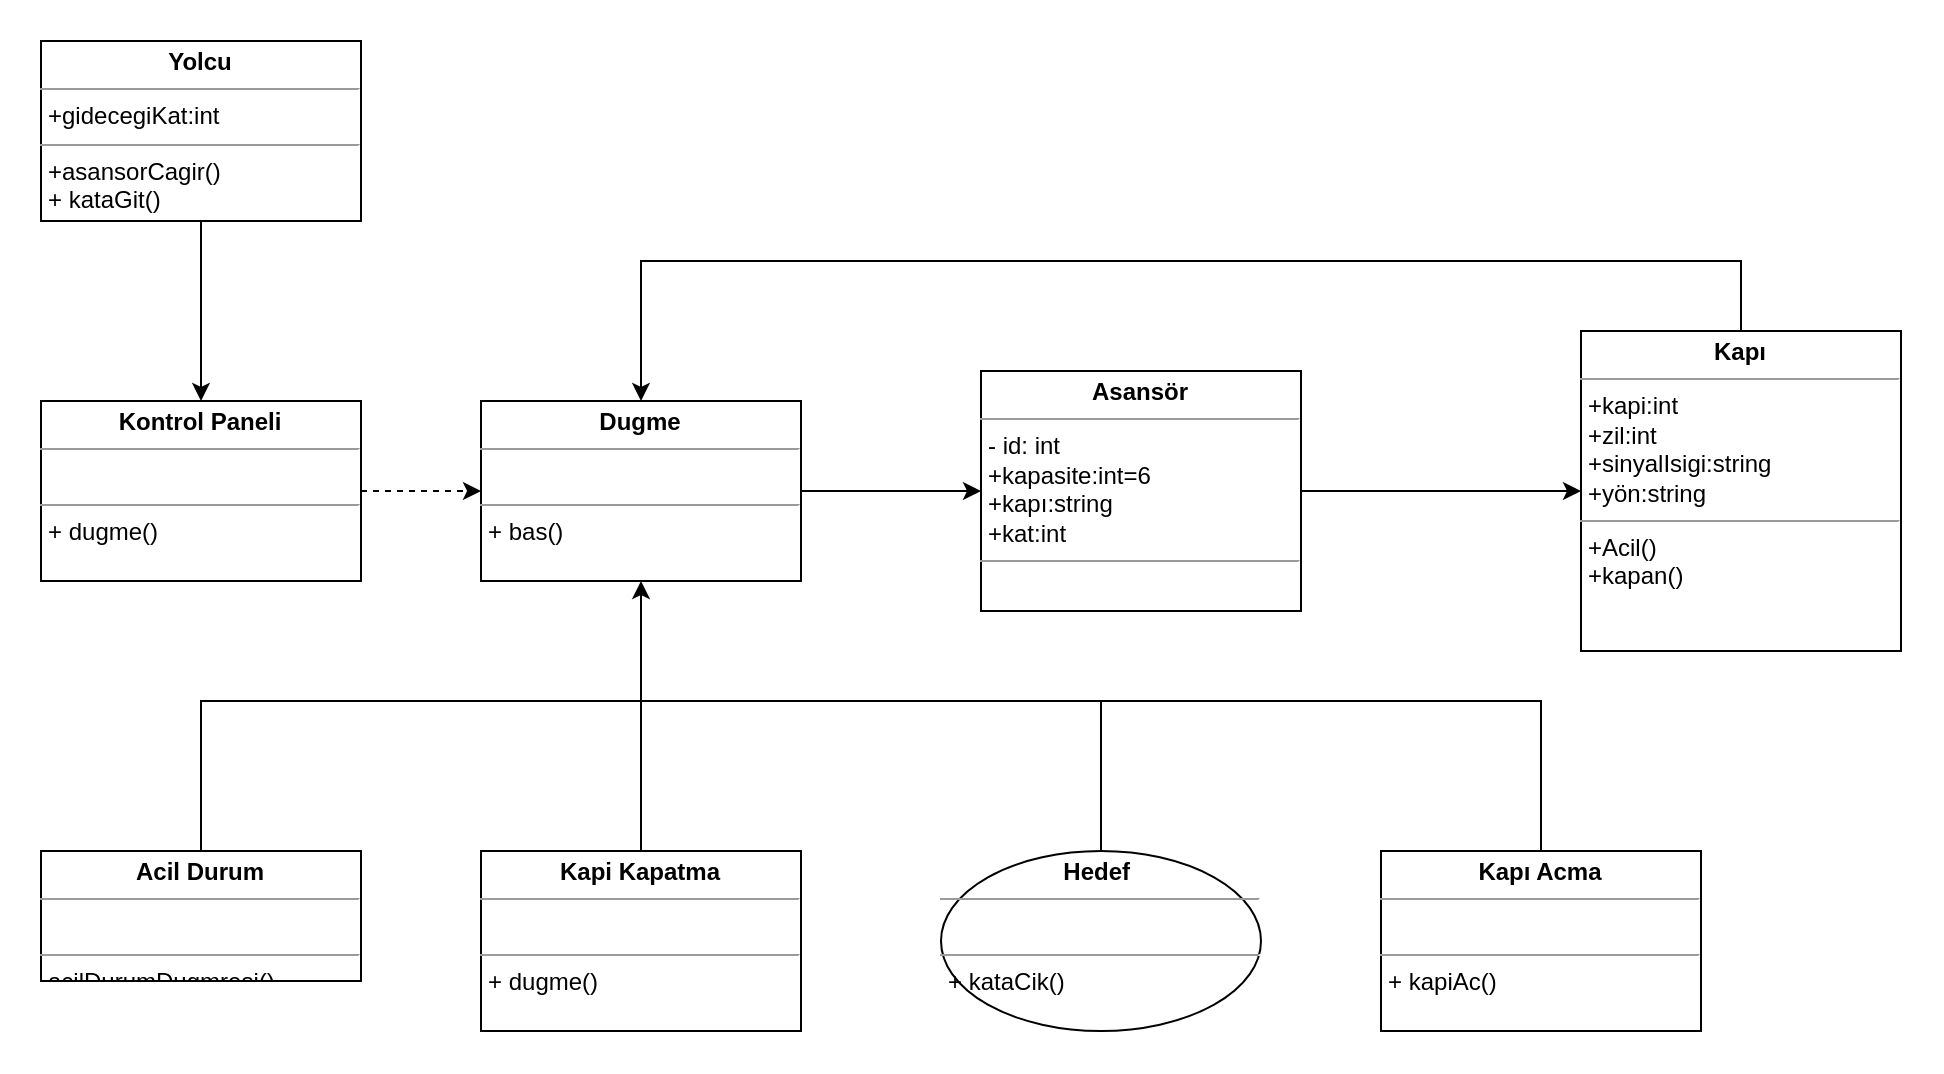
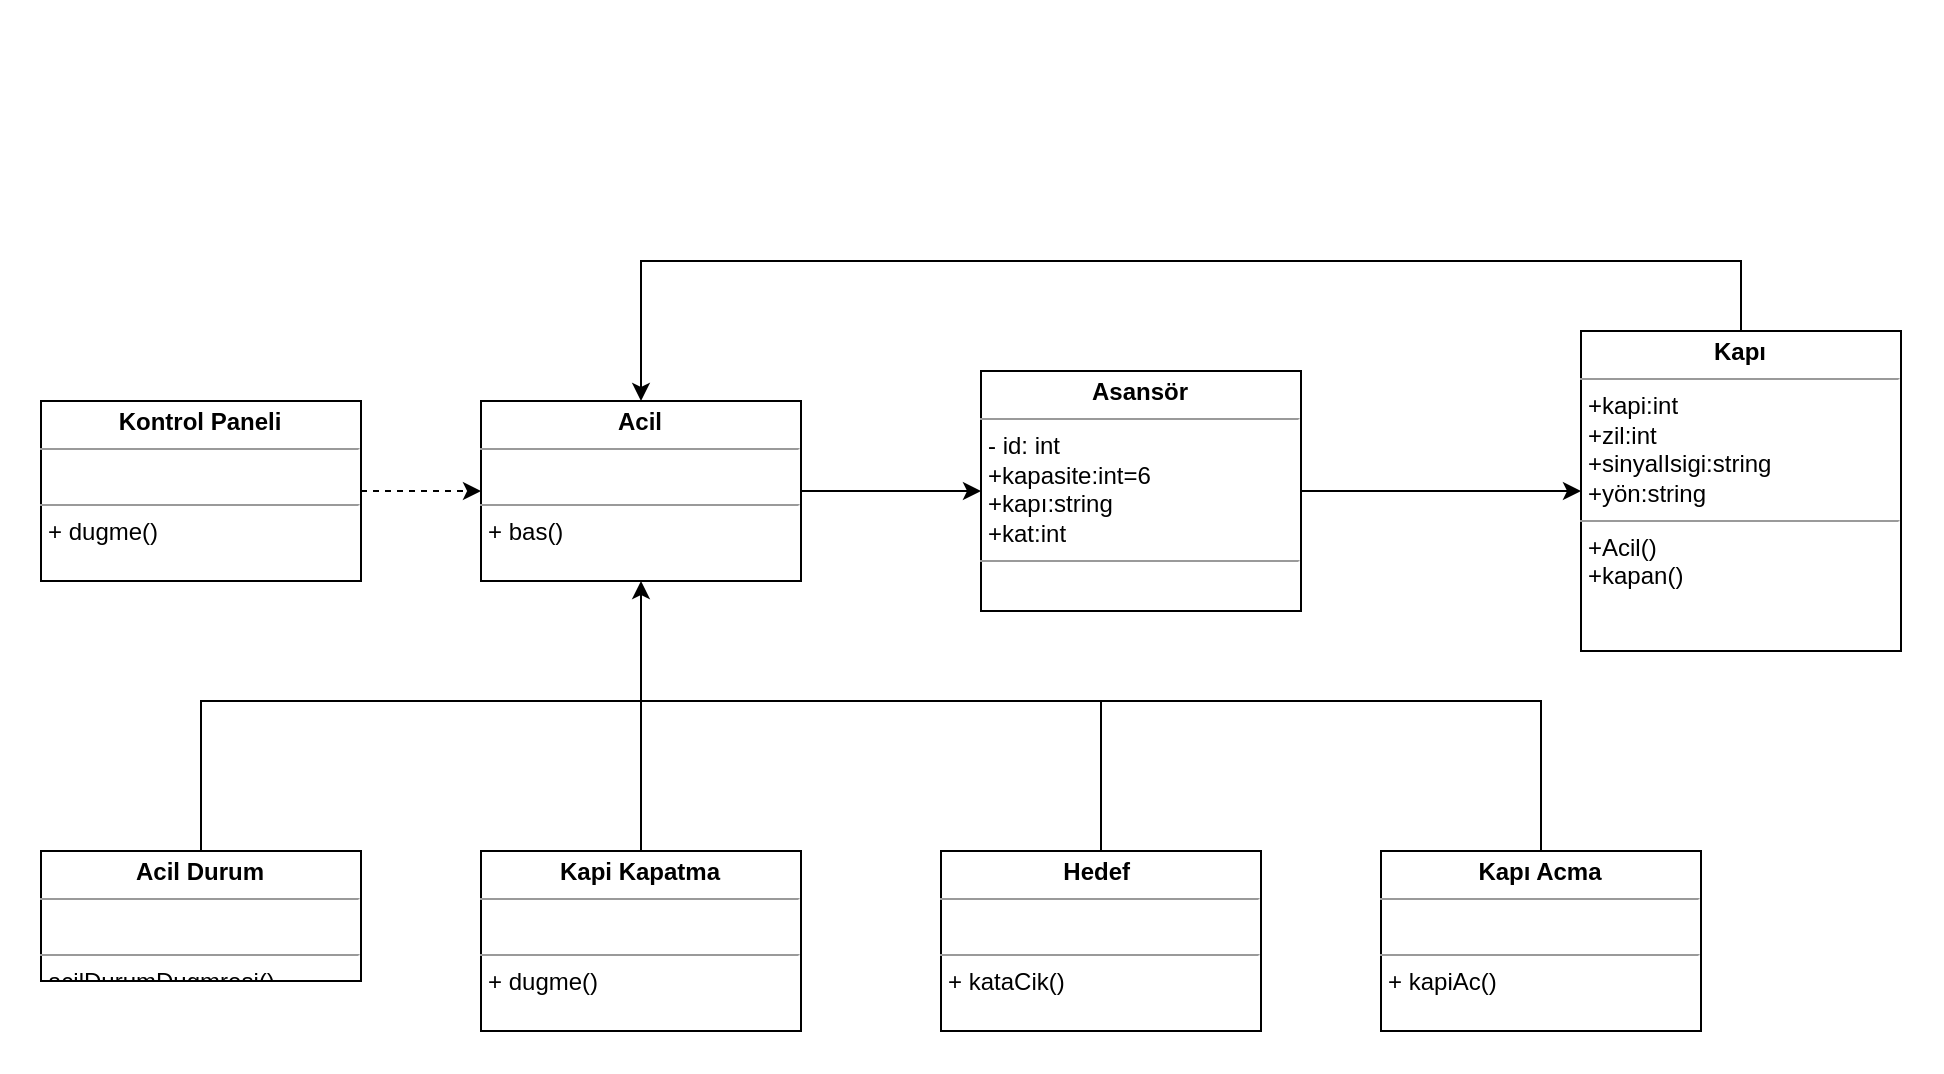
  <mxCell id="0" />
  <mxCell id="1" parent="0" />
  <mxCell id="2" style="edgeStyle=orthogonalEdgeStyle;rounded=0;orthogonalLoop=1;jettySize=auto;html=1;" edge="1" parent="1" source="3" target="17"><mxGeometry relative="1" as="geometry" /></mxCell>
  <mxCell id="3" value="&lt;p style=&quot;margin:0px;margin-top:4px;text-align:center;&quot;&gt;&lt;b&gt;Asansör&lt;/b&gt;&lt;/p&gt;&lt;hr size=&quot;1&quot;&gt;&lt;p style=&quot;margin:0px;margin-left:4px;&quot;&gt;- id: int&lt;/p&gt;&lt;p style=&quot;margin:0px;margin-left:4px;&quot;&gt;+kapasite:int=6&lt;/p&gt;&lt;p style=&quot;margin:0px;margin-left:4px;&quot;&gt;+kapı:string&lt;/p&gt;&lt;p style=&quot;margin:0px;margin-left:4px;&quot;&gt;+kat:int&lt;/p&gt;&lt;hr size=&quot;1&quot;&gt;&lt;p style=&quot;margin:0px;margin-left:4px;&quot;&gt;&lt;br&gt;&lt;/p&gt;" style="verticalAlign=top;align=left;overflow=fill;fontSize=12;fontFamily=Helvetica;html=1;whiteSpace=wrap;" vertex="1" parent="1"><mxGeometry x="490" y="185" width="160" height="120" as="geometry" /></mxCell>
  <mxCell id="4" style="edgeStyle=orthogonalEdgeStyle;rounded=0;orthogonalLoop=1;jettySize=auto;html=1;dashed=1;" edge="1" parent="1" source="5" target="13"><mxGeometry relative="1" as="geometry" /></mxCell>
  <mxCell id="5" value="&lt;p style=&quot;margin:0px;margin-top:4px;text-align:center;&quot;&gt;&lt;b&gt;Kontrol Paneli&lt;/b&gt;&lt;/p&gt;&lt;hr size=&quot;1&quot;&gt;&lt;p style=&quot;margin:0px;margin-left:4px;&quot;&gt;&lt;br&gt;&lt;/p&gt;&lt;hr size=&quot;1&quot;&gt;&lt;p style=&quot;margin:0px;margin-left:4px;&quot;&gt;+ dugme()&lt;/p&gt;" style="verticalAlign=top;align=left;overflow=fill;fontSize=12;fontFamily=Helvetica;html=1;whiteSpace=wrap;" vertex="1" parent="1"><mxGeometry x="20" y="200" width="160" height="90" as="geometry" /></mxCell>
  <mxCell id="6" style="edgeStyle=orthogonalEdgeStyle;rounded=0;orthogonalLoop=1;jettySize=auto;html=1;entryX=0.5;entryY=1;entryDx=0;entryDy=0;" edge="1" parent="1" source="7" target="13"><mxGeometry relative="1" as="geometry" /></mxCell>
  <mxCell id="7" value="&lt;p style=&quot;margin:0px;margin-top:4px;text-align:center;&quot;&gt;&lt;b&gt;Kapi Kapatma&lt;/b&gt;&lt;/p&gt;&lt;hr size=&quot;1&quot;&gt;&lt;p style=&quot;margin:0px;margin-left:4px;&quot;&gt;&lt;br&gt;&lt;/p&gt;&lt;hr size=&quot;1&quot;&gt;&lt;p style=&quot;margin:0px;margin-left:4px;&quot;&gt;+ dugme()&lt;/p&gt;" style="verticalAlign=top;align=left;overflow=fill;fontSize=12;fontFamily=Helvetica;html=1;whiteSpace=wrap;" vertex="1" parent="1"><mxGeometry x="240" y="425" width="160" height="90" as="geometry" /></mxCell>
  <mxCell id="8" style="edgeStyle=orthogonalEdgeStyle;rounded=0;orthogonalLoop=1;jettySize=auto;html=1;endArrow=none;endFill=0;" edge="1" parent="1" source="9"><mxGeometry relative="1" as="geometry"><mxPoint x="320" y="350" as="targetPoint" /><Array as="points"><mxPoint x="770" y="350" /></Array></mxGeometry></mxCell>
  <mxCell id="9" value="&lt;p style=&quot;margin:0px;margin-top:4px;text-align:center;&quot;&gt;&lt;b&gt;Kapı Acma&lt;/b&gt;&lt;/p&gt;&lt;hr size=&quot;1&quot;&gt;&lt;p style=&quot;margin:0px;margin-left:4px;&quot;&gt;&lt;br&gt;&lt;/p&gt;&lt;hr size=&quot;1&quot;&gt;&lt;p style=&quot;margin:0px;margin-left:4px;&quot;&gt;+ kapiAc()&lt;/p&gt;" style="verticalAlign=top;align=left;overflow=fill;fontSize=12;fontFamily=Helvetica;html=1;whiteSpace=wrap;" vertex="1" parent="1"><mxGeometry x="690" y="425" width="160" height="90" as="geometry" /></mxCell>
  <mxCell id="10" style="edgeStyle=orthogonalEdgeStyle;rounded=0;orthogonalLoop=1;jettySize=auto;html=1;endArrow=none;endFill=0;" edge="1" parent="1" source="11"><mxGeometry relative="1" as="geometry"><mxPoint x="320" y="350" as="targetPoint" /><Array as="points"><mxPoint x="550" y="350" /></Array></mxGeometry></mxCell>
- <mxCell id="11" value="&lt;p style=&quot;margin:0px;margin-top:4px;text-align:center;&quot;&gt;&lt;b&gt;Hedef&amp;nbsp;&lt;/b&gt;&lt;/p&gt;&lt;hr size=&quot;1&quot;&gt;&lt;p style=&quot;margin:0px;margin-left:4px;&quot;&gt;&lt;br&gt;&lt;/p&gt;&lt;hr size=&quot;1&quot;&gt;&lt;p style=&quot;margin:0px;margin-left:4px;&quot;&gt;+ kataCik()&lt;/p&gt;" style="ellipse;verticalAlign=top;align=left;overflow=fill;fontSize=12;fontFamily=Helvetica;html=1;whiteSpace=wrap;" vertex="1" parent="1"><mxGeometry x="470" y="425" width="160" height="90" as="geometry" /></mxCell>
+ <mxCell id="11" value="&lt;p style=&quot;margin:0px;margin-top:4px;text-align:center;&quot;&gt;&lt;b&gt;Hedef&amp;nbsp;&lt;/b&gt;&lt;/p&gt;&lt;hr size=&quot;1&quot;&gt;&lt;p style=&quot;margin:0px;margin-left:4px;&quot;&gt;&lt;br&gt;&lt;/p&gt;&lt;hr size=&quot;1&quot;&gt;&lt;p style=&quot;margin:0px;margin-left:4px;&quot;&gt;+ kataCik()&lt;/p&gt;" style="verticalAlign=top;align=left;overflow=fill;fontSize=12;fontFamily=Helvetica;html=1;whiteSpace=wrap;" vertex="1" parent="1"><mxGeometry x="470" y="425" width="160" height="90" as="geometry" /></mxCell>
  <mxCell id="12" style="edgeStyle=orthogonalEdgeStyle;rounded=0;orthogonalLoop=1;jettySize=auto;html=1;" edge="1" parent="1" source="13" target="3"><mxGeometry relative="1" as="geometry" /></mxCell>
- <mxCell id="13" value="&lt;p style=&quot;margin:0px;margin-top:4px;text-align:center;&quot;&gt;&lt;b&gt;Dugme&lt;/b&gt;&lt;/p&gt;&lt;hr size=&quot;1&quot;&gt;&lt;p style=&quot;margin:0px;margin-left:4px;&quot;&gt;&lt;br&gt;&lt;/p&gt;&lt;hr size=&quot;1&quot;&gt;&lt;p style=&quot;margin:0px;margin-left:4px;&quot;&gt;+ bas()&lt;/p&gt;" style="verticalAlign=top;align=left;overflow=fill;fontSize=12;fontFamily=Helvetica;html=1;whiteSpace=wrap;" vertex="1" parent="1"><mxGeometry x="240" y="200" width="160" height="90" as="geometry" /></mxCell>
+ <mxCell id="13" value="&lt;p style=&quot;margin:0px;margin-top:4px;text-align:center;&quot;&gt;&lt;b&gt;Acil&lt;/b&gt;&lt;/p&gt;&lt;hr size=&quot;1&quot;&gt;&lt;p style=&quot;margin:0px;margin-left:4px;&quot;&gt;&lt;br&gt;&lt;/p&gt;&lt;hr size=&quot;1&quot;&gt;&lt;p style=&quot;margin:0px;margin-left:4px;&quot;&gt;+ bas()&lt;/p&gt;" style="verticalAlign=top;align=left;overflow=fill;fontSize=12;fontFamily=Helvetica;html=1;whiteSpace=wrap;" vertex="1" parent="1"><mxGeometry x="240" y="200" width="160" height="90" as="geometry" /></mxCell>
  <mxCell id="14" style="edgeStyle=orthogonalEdgeStyle;rounded=0;orthogonalLoop=1;jettySize=auto;html=1;endArrow=none;endFill=0;" edge="1" parent="1" source="15"><mxGeometry relative="1" as="geometry"><mxPoint x="320" y="350" as="targetPoint" /><Array as="points"><mxPoint x="100" y="350" /></Array></mxGeometry></mxCell>
  <mxCell id="15" value="&lt;p style=&quot;margin:0px;margin-top:4px;text-align:center;&quot;&gt;&lt;b&gt;Acil Durum&lt;/b&gt;&lt;/p&gt;&lt;hr size=&quot;1&quot;&gt;&lt;p style=&quot;margin:0px;margin-left:4px;&quot;&gt;&lt;br&gt;&lt;/p&gt;&lt;hr size=&quot;1&quot;&gt;&lt;p style=&quot;margin:0px;margin-left:4px;&quot;&gt;acilDurumDugmresi()&lt;br&gt;&lt;/p&gt;" style="verticalAlign=top;align=left;overflow=fill;fontSize=12;fontFamily=Helvetica;html=1;whiteSpace=wrap;" vertex="1" parent="1"><mxGeometry x="20" y="425" width="160" height="65" as="geometry" /></mxCell>
  <mxCell id="16" style="edgeStyle=orthogonalEdgeStyle;rounded=0;orthogonalLoop=1;jettySize=auto;html=1;entryX=0.5;entryY=0;entryDx=0;entryDy=0;" edge="1" parent="1" source="17" target="13"><mxGeometry relative="1" as="geometry"><Array as="points"><mxPoint x="870" y="130" /><mxPoint x="320" y="130" /></Array></mxGeometry></mxCell>
  <mxCell id="17" value="&lt;p style=&quot;margin:0px;margin-top:4px;text-align:center;&quot;&gt;&lt;b&gt;Kapı&lt;/b&gt;&lt;/p&gt;&lt;hr size=&quot;1&quot;&gt;&lt;p style=&quot;margin:0px;margin-left:4px;&quot;&gt;+kapi:int&lt;/p&gt;&lt;p style=&quot;margin:0px;margin-left:4px;&quot;&gt;+zil:int&lt;/p&gt;&lt;p style=&quot;margin:0px;margin-left:4px;&quot;&gt;+sinyalIsigi:string&lt;/p&gt;&lt;p style=&quot;margin:0px;margin-left:4px;&quot;&gt;+yön:string&lt;/p&gt;&lt;hr size=&quot;1&quot;&gt;&lt;p style=&quot;margin:0px;margin-left:4px;&quot;&gt;+Acil()&lt;/p&gt;&lt;p style=&quot;margin:0px;margin-left:4px;&quot;&gt;+kapan()&lt;/p&gt;" style="verticalAlign=top;align=left;overflow=fill;fontSize=12;fontFamily=Helvetica;html=1;whiteSpace=wrap;" vertex="1" parent="1"><mxGeometry x="790" y="165" width="160" height="160" as="geometry" /></mxCell>
- <mxCell id="18" style="edgeStyle=orthogonalEdgeStyle;rounded=0;orthogonalLoop=1;jettySize=auto;html=1;" edge="1" parent="1" source="19" target="5"><mxGeometry relative="1" as="geometry" /></mxCell>
- <mxCell id="19" value="&lt;p style=&quot;margin:0px;margin-top:4px;text-align:center;&quot;&gt;&lt;b&gt;Yolcu&lt;/b&gt;&lt;/p&gt;&lt;hr size=&quot;1&quot;&gt;&lt;p style=&quot;margin:0px;margin-left:4px;&quot;&gt;+gidecegiKat:int&lt;/p&gt;&lt;hr size=&quot;1&quot;&gt;&lt;p style=&quot;margin:0px;margin-left:4px;&quot;&gt;+asansorCagir()&lt;/p&gt;&lt;p style=&quot;margin:0px;margin-left:4px;&quot;&gt;+ kataGit()&lt;/p&gt;&lt;p style=&quot;margin:0px;margin-left:4px;&quot;&gt;&lt;br&gt;&lt;/p&gt;" style="verticalAlign=top;align=left;overflow=fill;fontSize=12;fontFamily=Helvetica;html=1;whiteSpace=wrap;" vertex="1" parent="1"><mxGeometry x="20" y="20" width="160" height="90" as="geometry" /></mxCell>
